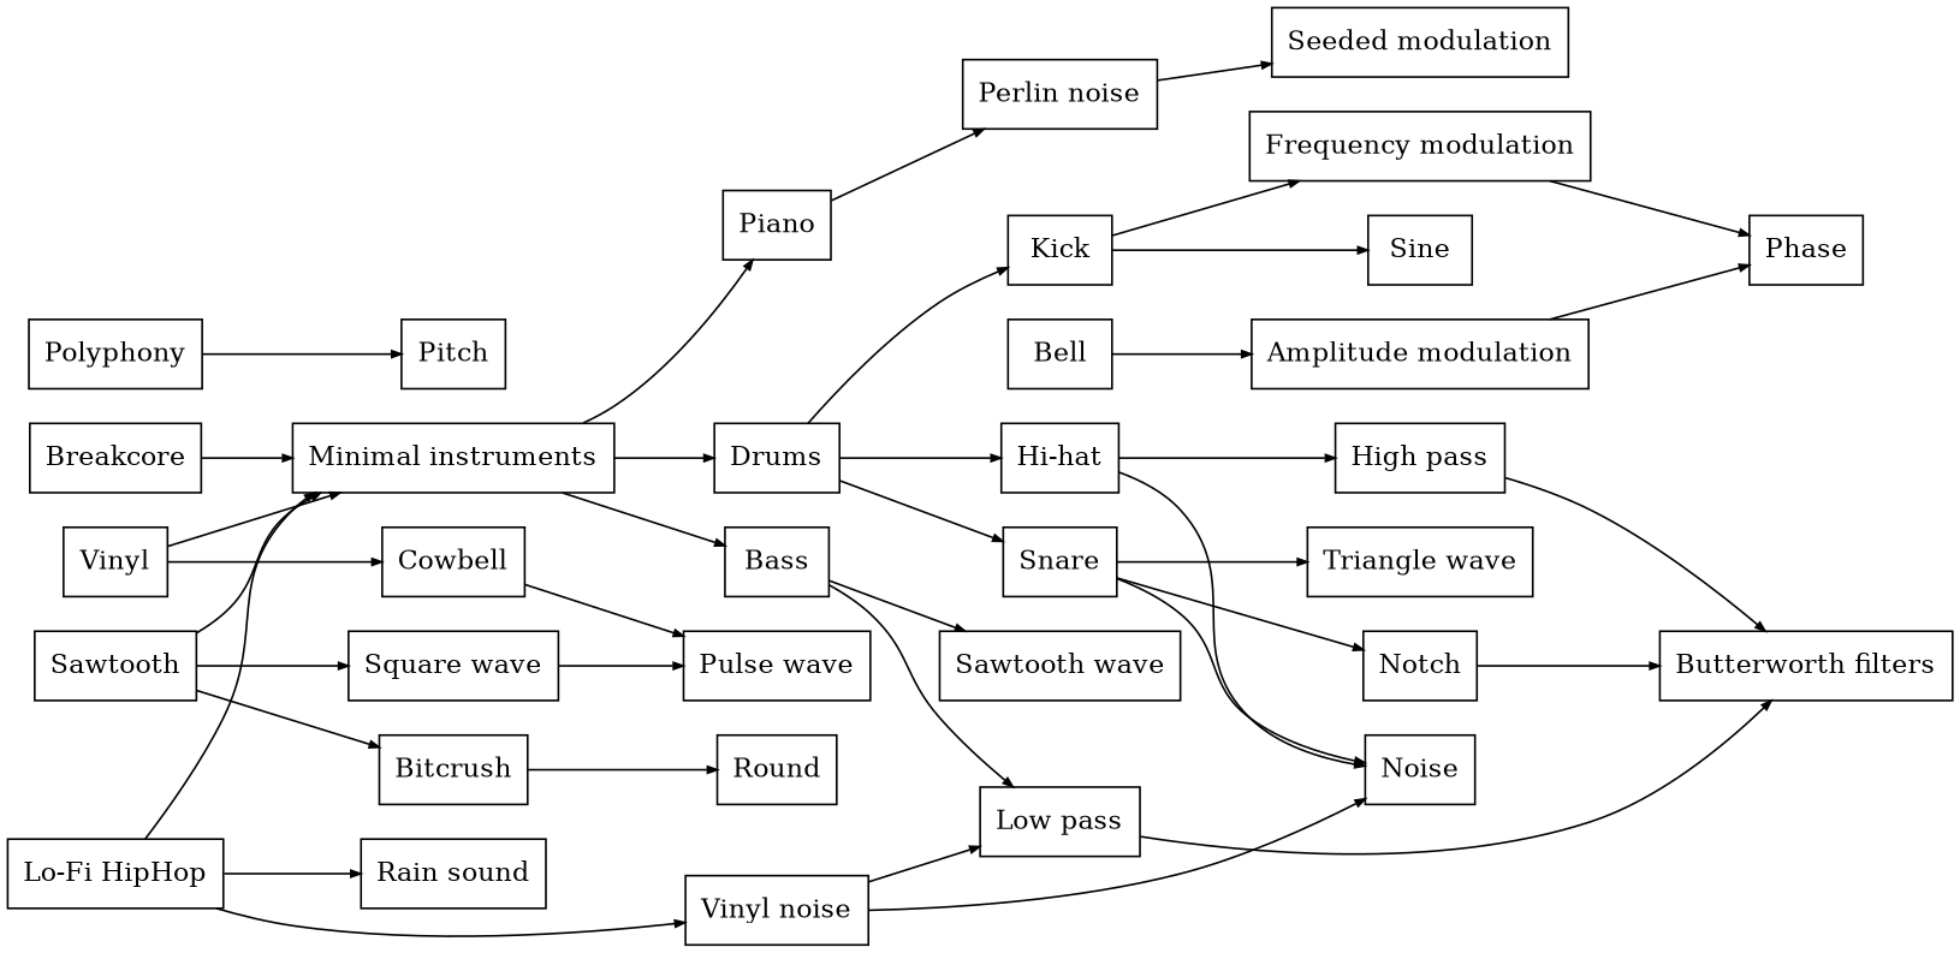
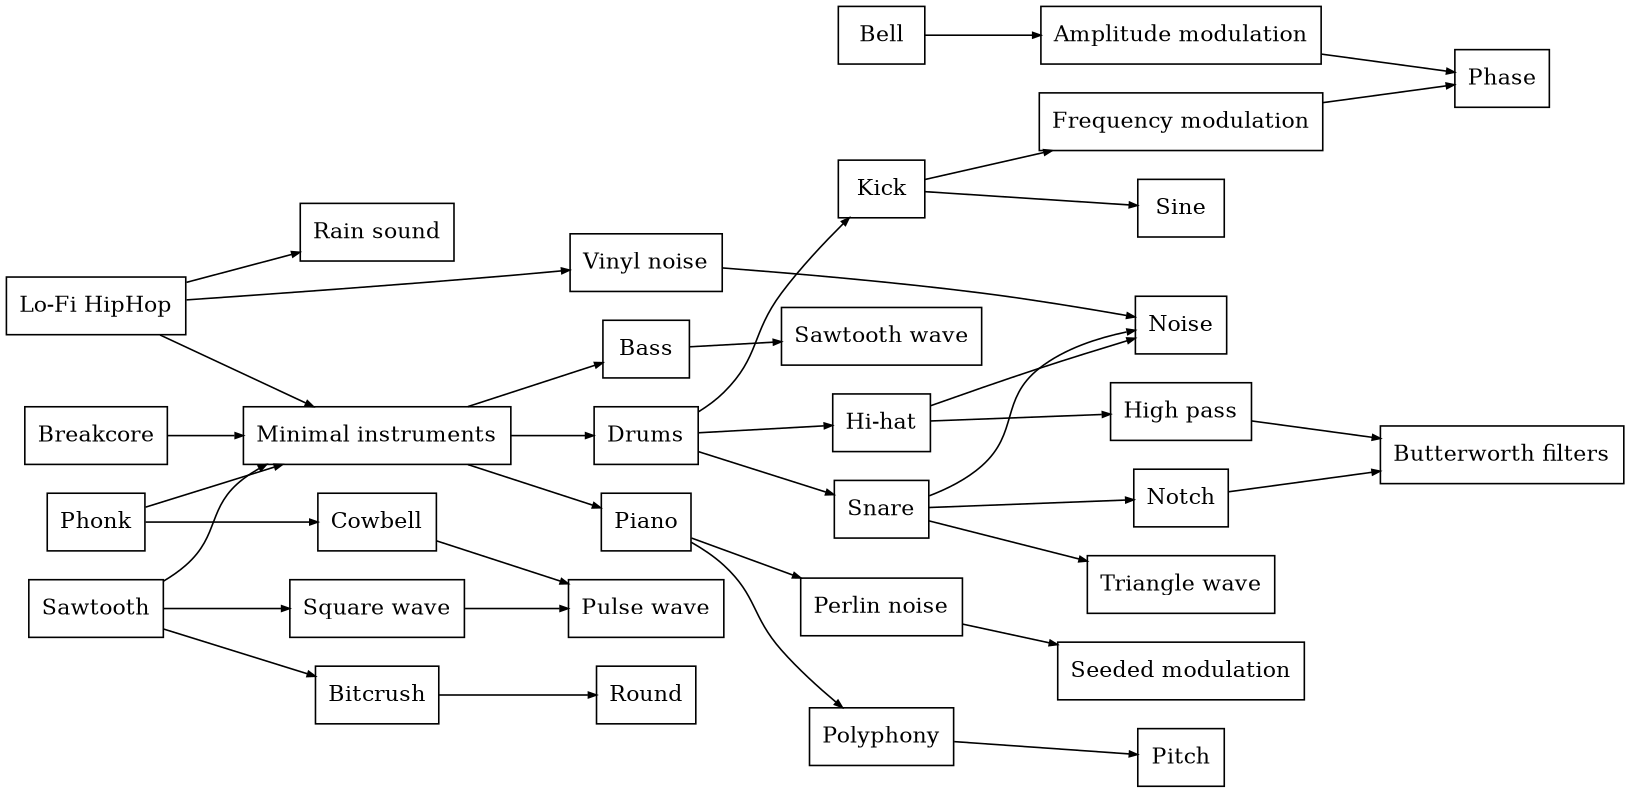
  digraph {
    rankdir=LR
    node [shape=box]
    edge [arrowsize=0.5]
    n1 [label=Bass]
-   n2 [label="Low pass"]
    n3 [label="Sawtooth wave"]
    n4 [label="Butterworth filters"]
    n5 [label=Sine]
    n6 [label=Kick]
    n7 [label="Frequency modulation"]
    n8 [label=Phase]
    n9 [label=Bell]
    n10 [label="Amplitude modulation"]
    n11 [label=Notch]
    n12 [label=Snare]
    n13 [label=Noise]
    n14 [label="Triangle wave"]
    n15 [label=Piano]
    n16 [label="Perlin noise"]
    n17 [label=Polyphony]
    n18 [label="Seeded modulation"]
    n19 [label=Pitch]
    n20 [label=Drums]
    n21 [label="Hi-hat"]
    n22 [label="High pass"]
    n23 [label=Round]
-   n24 [label=Vinyl]
+   n24 [label=Phonk]
    n25 [label=Cowbell]
    n26 [label="Minimal instruments"]
    n27 [label="Pulse wave"]
    n28 [label="Rain sound"]
    n29 [label=Bitcrush]
    n30 [label=Sawtooth]
    n31 [label="Square wave"]
    n32 [label="Lo-Fi HipHop"]
    n33 [label="Vinyl noise"]
    n34 [label=Breakcore]
-   n1 -> n2
    n1 -> n3
-   n2 -> n4
    n6 -> n5
    n6 -> n7
    n7 -> n8
    n9 -> n10
    n10 -> n8
    n11 -> n4
    n12 -> n11
    n12 -> n13
    n12 -> n14
    n15 -> n16
+   n15 -> n17
    n16 -> n18
    n17 -> n19
    n20 -> n6
    n20 -> n12
    n20 -> n21
    n21 -> n13
    n21 -> n22
    n22 -> n4
    n24 -> n25
    n24 -> n26
    n25 -> n27
    n26 -> n1
    n26 -> n15
    n26 -> n20
    n29 -> n23
    n30 -> n26
    n30 -> n29
    n30 -> n31
    n31 -> n27
    n32 -> n26
    n32 -> n28
    n32 -> n33
-   n33 -> n2
    n33 -> n13
    n34 -> n26
  }
